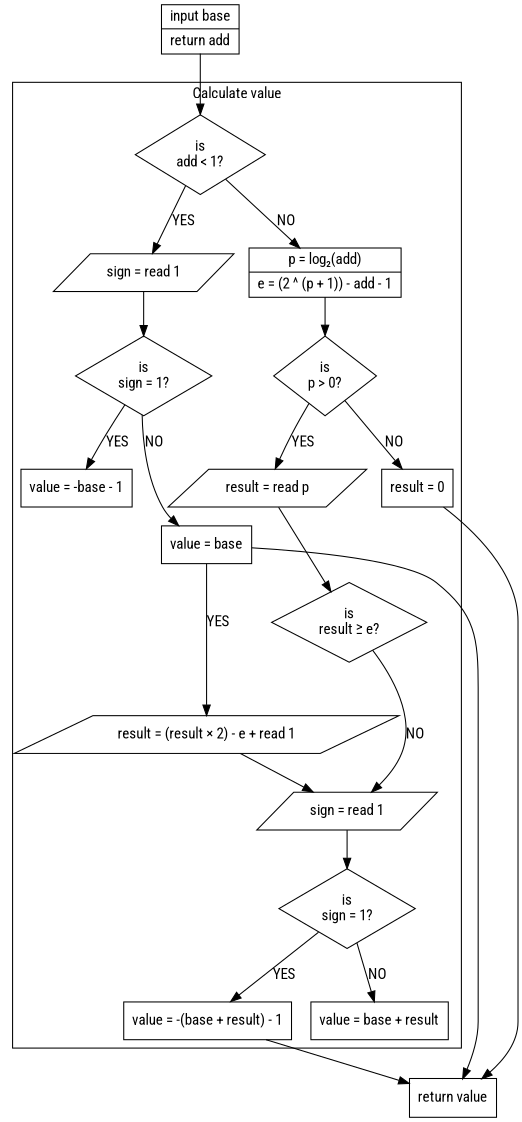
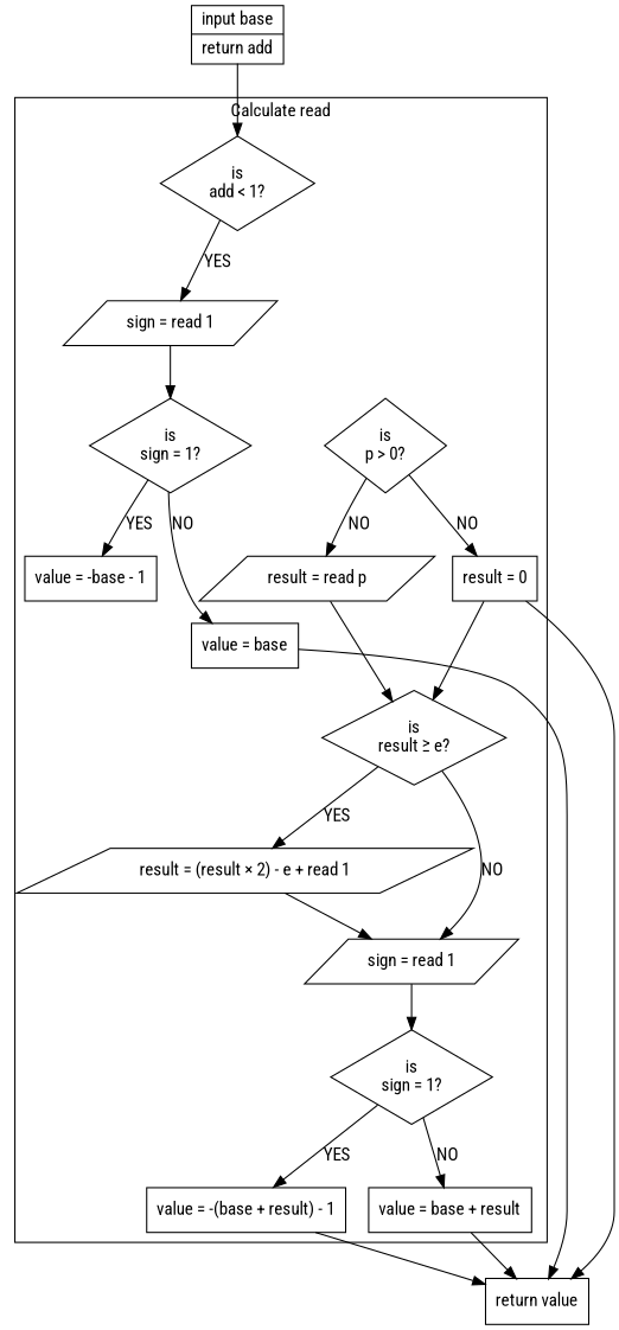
  digraph {
    fontname="Roboto Condensed"
    node [fontname="Roboto Condensed" shape=diamond]
    edge [fontname="Roboto Condensed"]
    n1 [label="is\nadd < 1?"]
    n2 [label="sign = read 1" shape=parallelogram]
    n3 [label="is\nsign = 1?"]
    n4 [label="value = -base - 1" shape=box]
    n5 [label="value = base" shape=box]
-   n6 [label="{p = log₂(add)|e = (2 ^ (p + 1)) - add - 1}" shape=record]
    n7 [label="is\np > 0?"]
    n8 [label="result = read p" shape=parallelogram]
    n9 [label="result = 0" shape=box]
    n10 [label="is\nresult ≥ e?"]
    n11 [label="result = (result × 2) - e + read 1" shape=parallelogram]
    n12 [label="sign = read 1" shape=parallelogram]
    n13 [label="is\nsign = 1?"]
    n14 [label="value = -(base + result) - 1" shape=box]
    n15 [label="value = base + result" shape=box]
    n16 [label="{return value}" shape=record]
    n17 [label="{input base|return add}" shape=record]
    subgraph cluster_1 {
-     label="Calculate value"
+     label="Calculate read"
      n1
      n2
      n3
      n4
      n5
-     n6
      n7
      n8
      n9
      n10
      n11
      n12
      n13
      n14
      n15
    }
    n1 -> n2 [label=YES]
-   n1 -> n6 [label=NO]
    n2 -> n3
    n3 -> n4 [label=YES]
    n3 -> n5 [label=NO]
    n5 -> n16
-   n6 -> n7
-   n7 -> n8 [label=YES]
+   n7 -> n8 [label=NO]
    n7 -> n9 [label=NO]
    n8 -> n10
+   n9 -> n10
    n9 -> n16
-   n5 -> n11 [label=YES]
+   n10 -> n11 [label=YES]
    n10 -> n12 [label=NO]
    n11 -> n12
    n12 -> n13
    n13 -> n14 [label=YES]
    n13 -> n15 [label=NO]
    n14 -> n16
+   n15 -> n16
    n17 -> n1
  }
